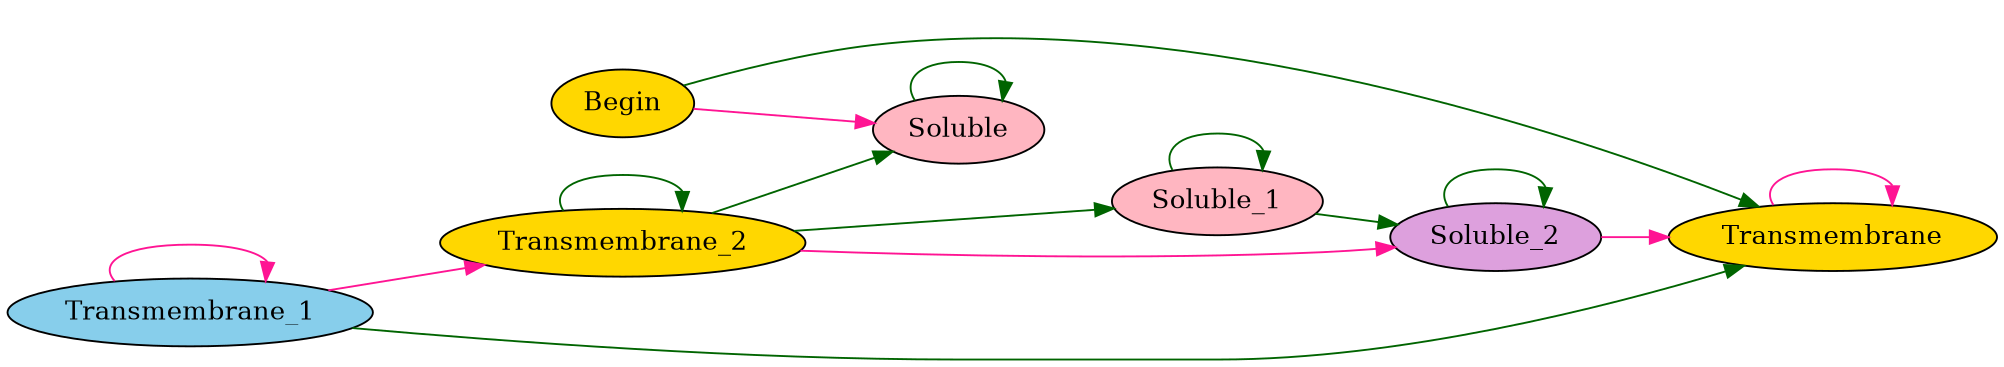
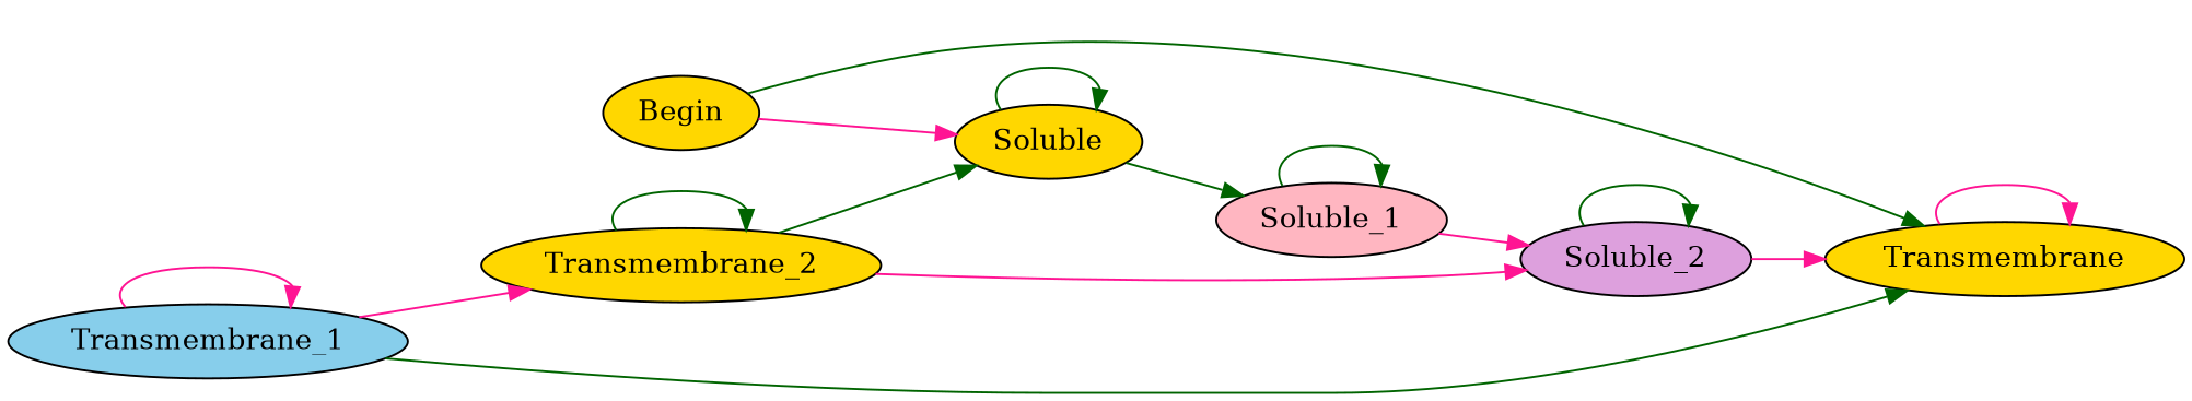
  digraph {
    rankdir=LR
    node [fillcolor=gold style=filled]
    edge [color=darkgreen]
-   Soluble [fillcolor=lightpink]
+   Soluble
    Begin
    Transmembrane
    Soluble_1 [fillcolor=lightpink]
    Soluble_2 [fillcolor=plum]
    Transmembrane_1 [fillcolor=skyblue]
    Transmembrane_2
    Soluble -> Soluble
-   Transmembrane_2 -> Soluble_1
+   Soluble -> Soluble_1
    Begin -> Soluble [color=deeppink]
    Begin -> Transmembrane
    Transmembrane -> Transmembrane [color=deeppink]
    Soluble_1 -> Soluble_1
-   Soluble_1 -> Soluble_2
+   Soluble_1 -> Soluble_2 [color=deeppink]
    Soluble_2 -> Transmembrane [color=deeppink]
    Soluble_2 -> Soluble_2
    Transmembrane_1 -> Transmembrane
    Transmembrane_1 -> Transmembrane_1 [color=deeppink]
    Transmembrane_1 -> Transmembrane_2 [color=deeppink]
    Transmembrane_2 -> Soluble
    Transmembrane_2 -> Soluble_2 [color=deeppink]
    Transmembrane_2 -> Transmembrane_2
  }
